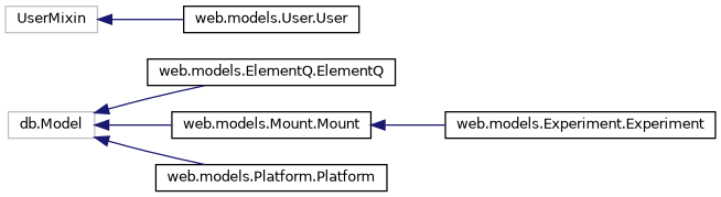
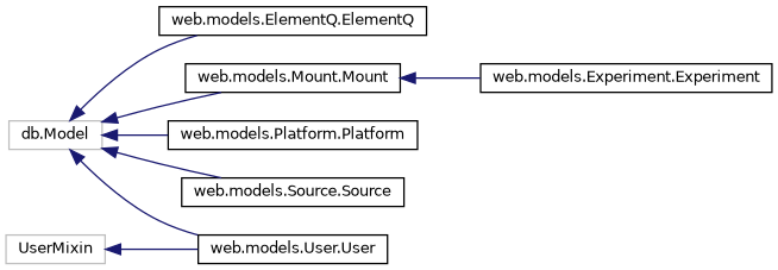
  digraph {
    rankdir=LR
    node [color=black fillcolor=white fontname=Helvetica fontsize=10 shape=record style=filled]
    edge [color=midnightblue dir=back fontname=Helvetica fontsize=10 labelfontname=Helvetica labelfontsize=10 style=solid]
    n1 [color=grey75 height=0.2 label="db.Model" width=0.4]
    n2 [height=0.2 label="web.models.ElementQ.ElementQ" width=0.4]
    n3 [height=0.2 label="web.models.Mount.Mount" width=0.4]
    n4 [height=0.2 label="web.models.Platform.Platform" width=0.4]
+   n5 [height=0.2 label="web.models.Source.Source" width=0.4]
    n6 [height=0.2 label="web.models.User.User" width=0.4]
    n7 [height=0.2 label="web.models.Experiment.Experiment" width=0.4]
    n8 [color=grey75 height=0.2 label=UserMixin width=0.4]
    n1 -> n2
    n1 -> n3
    n1 -> n4
+   n1 -> n5
+   n1 -> n6
    n3 -> n7
    n8 -> n6
  }
